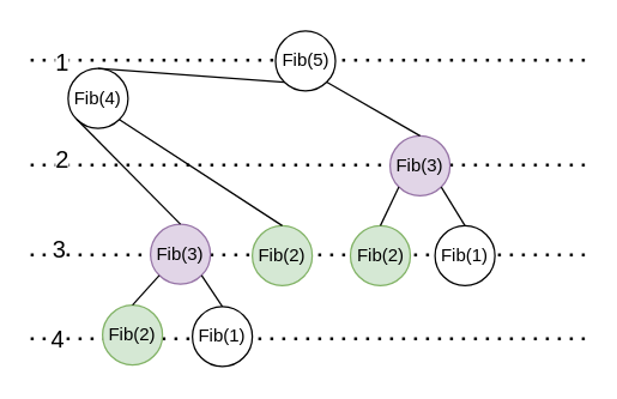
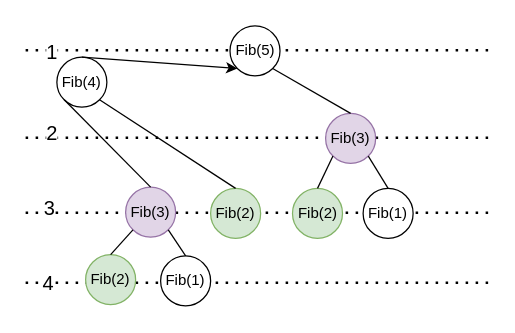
  <mxCell id="0" />
  <mxCell id="1" parent="0" />
  <mxCell id="2" value="" style="endArrow=none;dashed=1;html=1;dashPattern=1 3;strokeWidth=2;" edge="1" parent="1"><mxGeometry width="50" height="50" relative="1" as="geometry"><mxPoint x="20" y="109.5" as="sourcePoint" /><mxPoint x="390" y="109.5" as="targetPoint" /></mxGeometry></mxCell>
  <mxCell id="3" value="2" style="edgeLabel;html=1;align=center;verticalAlign=middle;resizable=0;points=[];fontSize=16;" vertex="1" connectable="0" parent="2"><mxGeometry x="-0.892" y="5" relative="1" as="geometry"><mxPoint y="1" as="offset" /></mxGeometry></mxCell>
  <mxCell id="4" value="" style="endArrow=none;dashed=1;html=1;dashPattern=1 3;strokeWidth=2;" edge="1" parent="1"><mxGeometry width="50" height="50" relative="1" as="geometry"><mxPoint x="20" y="39.5" as="sourcePoint" /><mxPoint x="390" y="39.5" as="targetPoint" /></mxGeometry></mxCell>
  <mxCell id="5" value="1" style="edgeLabel;html=1;align=center;verticalAlign=middle;resizable=0;points=[];fontSize=16;" vertex="1" connectable="0" parent="4"><mxGeometry x="-0.67" y="4" relative="1" as="geometry"><mxPoint x="-41" y="4.5" as="offset" /></mxGeometry></mxCell>
  <mxCell id="6" value="" style="endArrow=none;dashed=1;html=1;dashPattern=1 3;strokeWidth=2;" edge="1" parent="1"><mxGeometry width="50" height="50" relative="1" as="geometry"><mxPoint x="20" y="169.5" as="sourcePoint" /><mxPoint x="390" y="169.5" as="targetPoint" /></mxGeometry></mxCell>
  <mxCell id="7" value="3" style="edgeLabel;html=1;align=center;verticalAlign=middle;resizable=0;points=[];fontSize=16;" vertex="1" connectable="0" parent="6"><mxGeometry x="-0.903" y="5" relative="1" as="geometry"><mxPoint y="1" as="offset" /></mxGeometry></mxCell>
  <mxCell id="8" value="" style="endArrow=none;dashed=1;html=1;dashPattern=1 3;strokeWidth=2;" edge="1" parent="1"><mxGeometry width="50" height="50" relative="1" as="geometry"><mxPoint x="20" y="225.5" as="sourcePoint" /><mxPoint x="390" y="225.5" as="targetPoint" /></mxGeometry></mxCell>
  <mxCell id="9" value="4" style="edgeLabel;html=1;align=center;verticalAlign=middle;resizable=0;points=[];fontSize=16;" vertex="1" connectable="0" parent="8"><mxGeometry x="-0.908" y="1" relative="1" as="geometry"><mxPoint y="1" as="offset" /></mxGeometry></mxCell>
  <mxCell id="10" value="Fib(5)" style="ellipse;whiteSpace=wrap;html=1;aspect=fixed;" vertex="1" parent="1"><mxGeometry x="183.5" y="20" width="40" height="40" as="geometry" /></mxCell>
  <mxCell id="11" value="Fib(4)" style="ellipse;whiteSpace=wrap;html=1;aspect=fixed;" vertex="1" parent="1"><mxGeometry x="45" y="45" width="40" height="40" as="geometry" /></mxCell>
  <mxCell id="12" value="Fib(3)" style="ellipse;whiteSpace=wrap;html=1;aspect=fixed;fillColor=#e1d5e7;strokeColor=#9673a6;" vertex="1" parent="1"><mxGeometry x="100" y="149" width="40" height="40" as="geometry" /></mxCell>
  <mxCell id="13" value="Fib(1)" style="ellipse;whiteSpace=wrap;html=1;aspect=fixed;" vertex="1" parent="1"><mxGeometry x="128" y="204" width="40" height="40" as="geometry" /></mxCell>
  <mxCell id="14" value="Fib(2)" style="ellipse;whiteSpace=wrap;html=1;aspect=fixed;fillColor=#d5e8d4;strokeColor=#82b366;" vertex="1" parent="1"><mxGeometry x="68" y="203" width="40" height="40" as="geometry" /></mxCell>
  <mxCell id="15" value="Fib(2)" style="ellipse;whiteSpace=wrap;html=1;aspect=fixed;fillColor=#d5e8d4;strokeColor=#82b366;" vertex="1" parent="1"><mxGeometry x="168" y="150" width="40" height="40" as="geometry" /></mxCell>
  <mxCell id="16" value="Fib(3)" style="ellipse;whiteSpace=wrap;html=1;aspect=fixed;fillColor=#e1d5e7;strokeColor=#9673a6;" vertex="1" parent="1"><mxGeometry x="260" y="90" width="40" height="40" as="geometry" /></mxCell>
  <mxCell id="17" value="Fib(1)" style="ellipse;whiteSpace=wrap;html=1;aspect=fixed;" vertex="1" parent="1"><mxGeometry x="290" y="150" width="40" height="40" as="geometry" /></mxCell>
  <mxCell id="18" value="Fib(2)" style="ellipse;whiteSpace=wrap;html=1;aspect=fixed;fillColor=#d5e8d4;strokeColor=#82b366;" vertex="1" parent="1"><mxGeometry x="233.5" y="150" width="40" height="40" as="geometry" /></mxCell>
  <mxCell id="19" value="" style="endArrow=none;html=1;exitX=0.5;exitY=0;exitDx=0;exitDy=0;entryX=0;entryY=1;entryDx=0;entryDy=0;" edge="1" parent="1" source="14" target="12"><mxGeometry width="50" height="50" relative="1" as="geometry"><mxPoint x="250" y="280" as="sourcePoint" /><mxPoint x="300" y="230" as="targetPoint" /></mxGeometry></mxCell>
  <mxCell id="20" value="" style="endArrow=none;html=1;exitX=1;exitY=1;exitDx=0;exitDy=0;entryX=0.5;entryY=0;entryDx=0;entryDy=0;" edge="1" parent="1" source="12" target="13"><mxGeometry width="50" height="50" relative="1" as="geometry"><mxPoint x="250" y="280" as="sourcePoint" /><mxPoint x="300" y="230" as="targetPoint" /></mxGeometry></mxCell>
  <mxCell id="21" value="" style="endArrow=none;html=1;entryX=1;entryY=1;entryDx=0;entryDy=0;exitX=0.5;exitY=0;exitDx=0;exitDy=0;" edge="1" parent="1" source="16" target="10"><mxGeometry width="50" height="50" relative="1" as="geometry"><mxPoint x="250" y="280" as="sourcePoint" /><mxPoint x="300" y="230" as="targetPoint" /></mxGeometry></mxCell>
- <mxCell id="22" value="" style="endArrow=none;html=1;exitX=0.5;exitY=0;exitDx=0;exitDy=0;entryX=0;entryY=1;entryDx=0;entryDy=0;" edge="1" parent="1" source="11" target="10"><mxGeometry width="50" height="50" relative="1" as="geometry"><mxPoint x="250" y="280" as="sourcePoint" /><mxPoint x="300" y="230" as="targetPoint" /></mxGeometry></mxCell>
+ <mxCell id="22" value="" style="endArrow=classic;html=1;exitX=0.5;exitY=0;exitDx=0;exitDy=0;entryX=0;entryY=1;entryDx=0;entryDy=0;" edge="1" parent="1" source="11" target="10"><mxGeometry width="50" height="50" relative="1" as="geometry"><mxPoint x="250" y="280" as="sourcePoint" /><mxPoint x="300" y="230" as="targetPoint" /></mxGeometry></mxCell>
  <mxCell id="23" value="" style="endArrow=none;html=1;exitX=1;exitY=1;exitDx=0;exitDy=0;entryX=0.5;entryY=0;entryDx=0;entryDy=0;" edge="1" parent="1" source="11" target="15"><mxGeometry width="50" height="50" relative="1" as="geometry"><mxPoint x="250" y="280" as="sourcePoint" /><mxPoint x="300" y="230" as="targetPoint" /></mxGeometry></mxCell>
  <mxCell id="24" value="" style="endArrow=none;html=1;exitX=0.5;exitY=0;exitDx=0;exitDy=0;entryX=0;entryY=1;entryDx=0;entryDy=0;" edge="1" parent="1" source="12" target="11"><mxGeometry width="50" height="50" relative="1" as="geometry"><mxPoint x="250" y="280" as="sourcePoint" /><mxPoint x="300" y="230" as="targetPoint" /></mxGeometry></mxCell>
  <mxCell id="25" value="" style="endArrow=none;html=1;entryX=1;entryY=1;entryDx=0;entryDy=0;exitX=0.5;exitY=0;exitDx=0;exitDy=0;" edge="1" parent="1" source="17" target="16"><mxGeometry width="50" height="50" relative="1" as="geometry"><mxPoint x="250" y="280" as="sourcePoint" /><mxPoint x="300" y="230" as="targetPoint" /></mxGeometry></mxCell>
  <mxCell id="26" value="" style="endArrow=none;html=1;exitX=0.5;exitY=0;exitDx=0;exitDy=0;entryX=0;entryY=1;entryDx=0;entryDy=0;" edge="1" parent="1" source="18" target="16"><mxGeometry width="50" height="50" relative="1" as="geometry"><mxPoint x="250" y="280" as="sourcePoint" /><mxPoint x="300" y="230" as="targetPoint" /></mxGeometry></mxCell>
